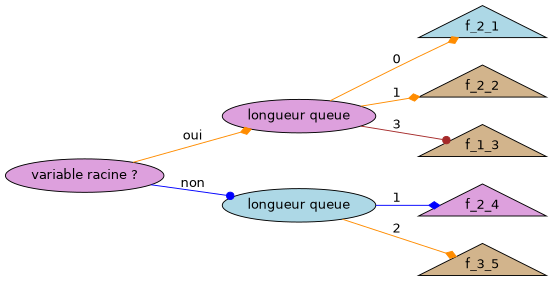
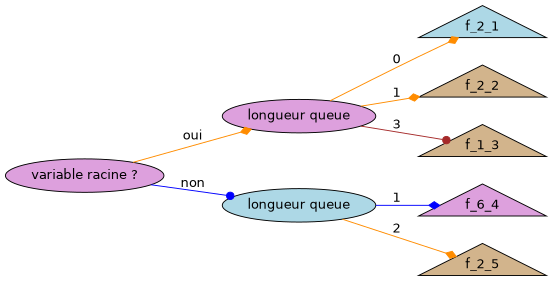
  digraph {
    fontname="DejaVu Sans"
    rankdir=LR
    node [fillcolor=plum fontname="DejaVu Sans" style=filled shape=triangle]
    edge [arrowhead=diamond color=darkorange fontname="DejaVu Sans"]
    n1 [label="variable racine ?" shape=""]
    n2 [label="longueur queue" shape=""]
    n3 [fillcolor=lightblue label="longueur queue" shape=""]
    f_2_1 [fillcolor=lightblue]
    f_2_2 [fillcolor=tan]
    n6 [fillcolor=tan label=f_1_3]
-   f_2_4
-   f_2_5 [fillcolor=tan label=f_3_5]
+   f_2_4 [label=f_6_4]
+   f_2_5 [fillcolor=tan]
    n1 -> n2 [label=oui]
    n1 -> n3 [arrowhead=dot color=blue label=non]
    n2 -> f_2_1 [label=0]
    n2 -> f_2_2 [label=1]
    n2 -> n6 [arrowhead=dot color=brown label=3]
    n3 -> f_2_4 [color=blue label=1]
    n3 -> f_2_5 [label=2]
  }
